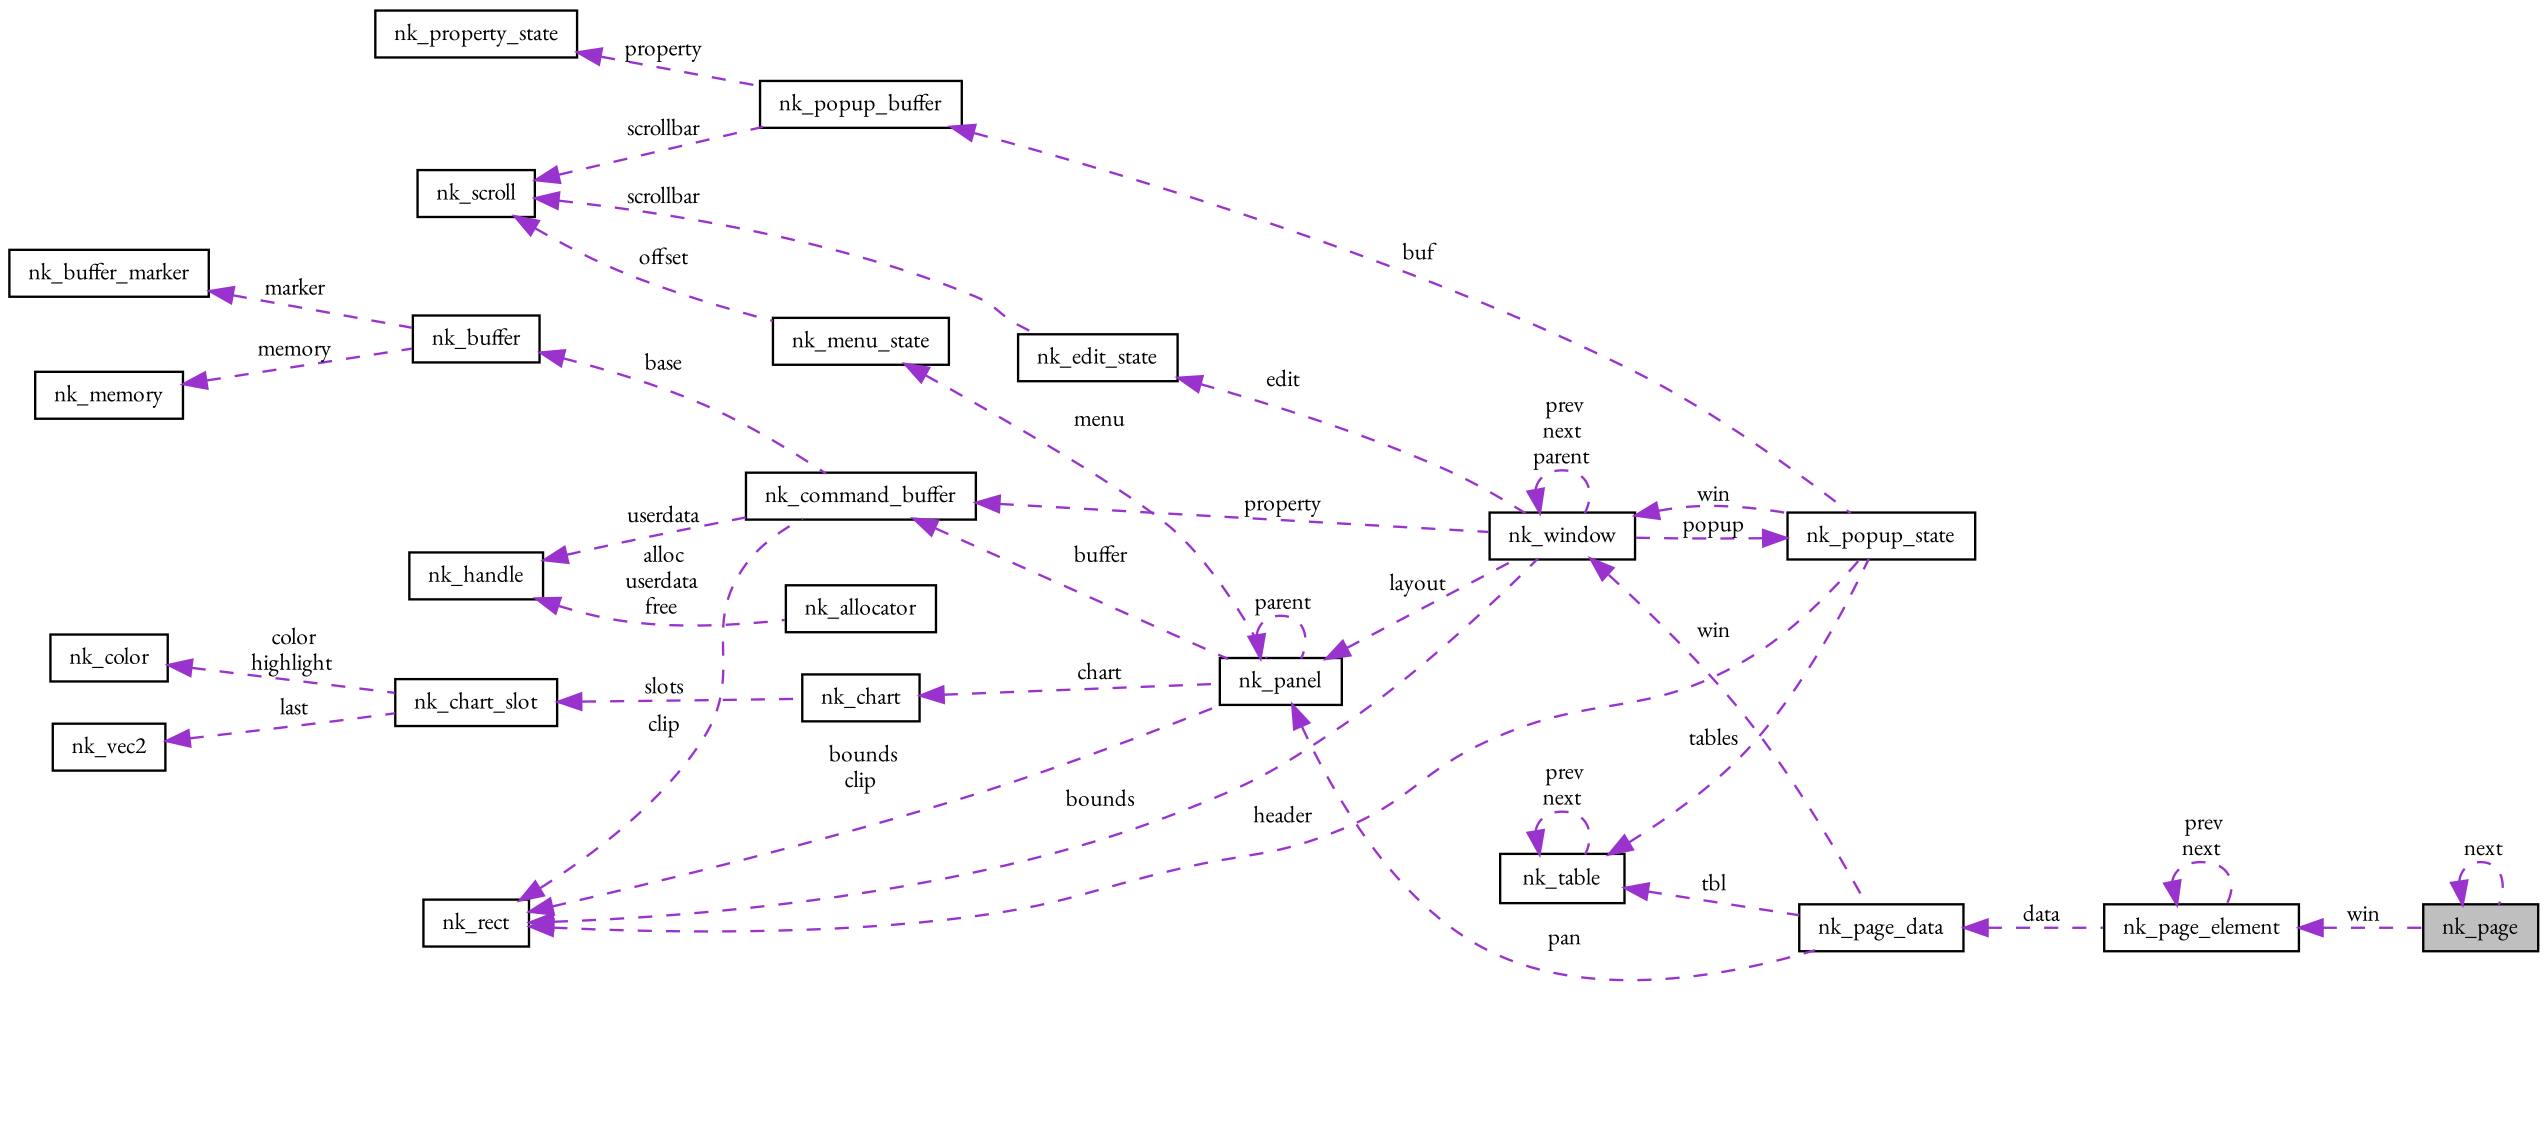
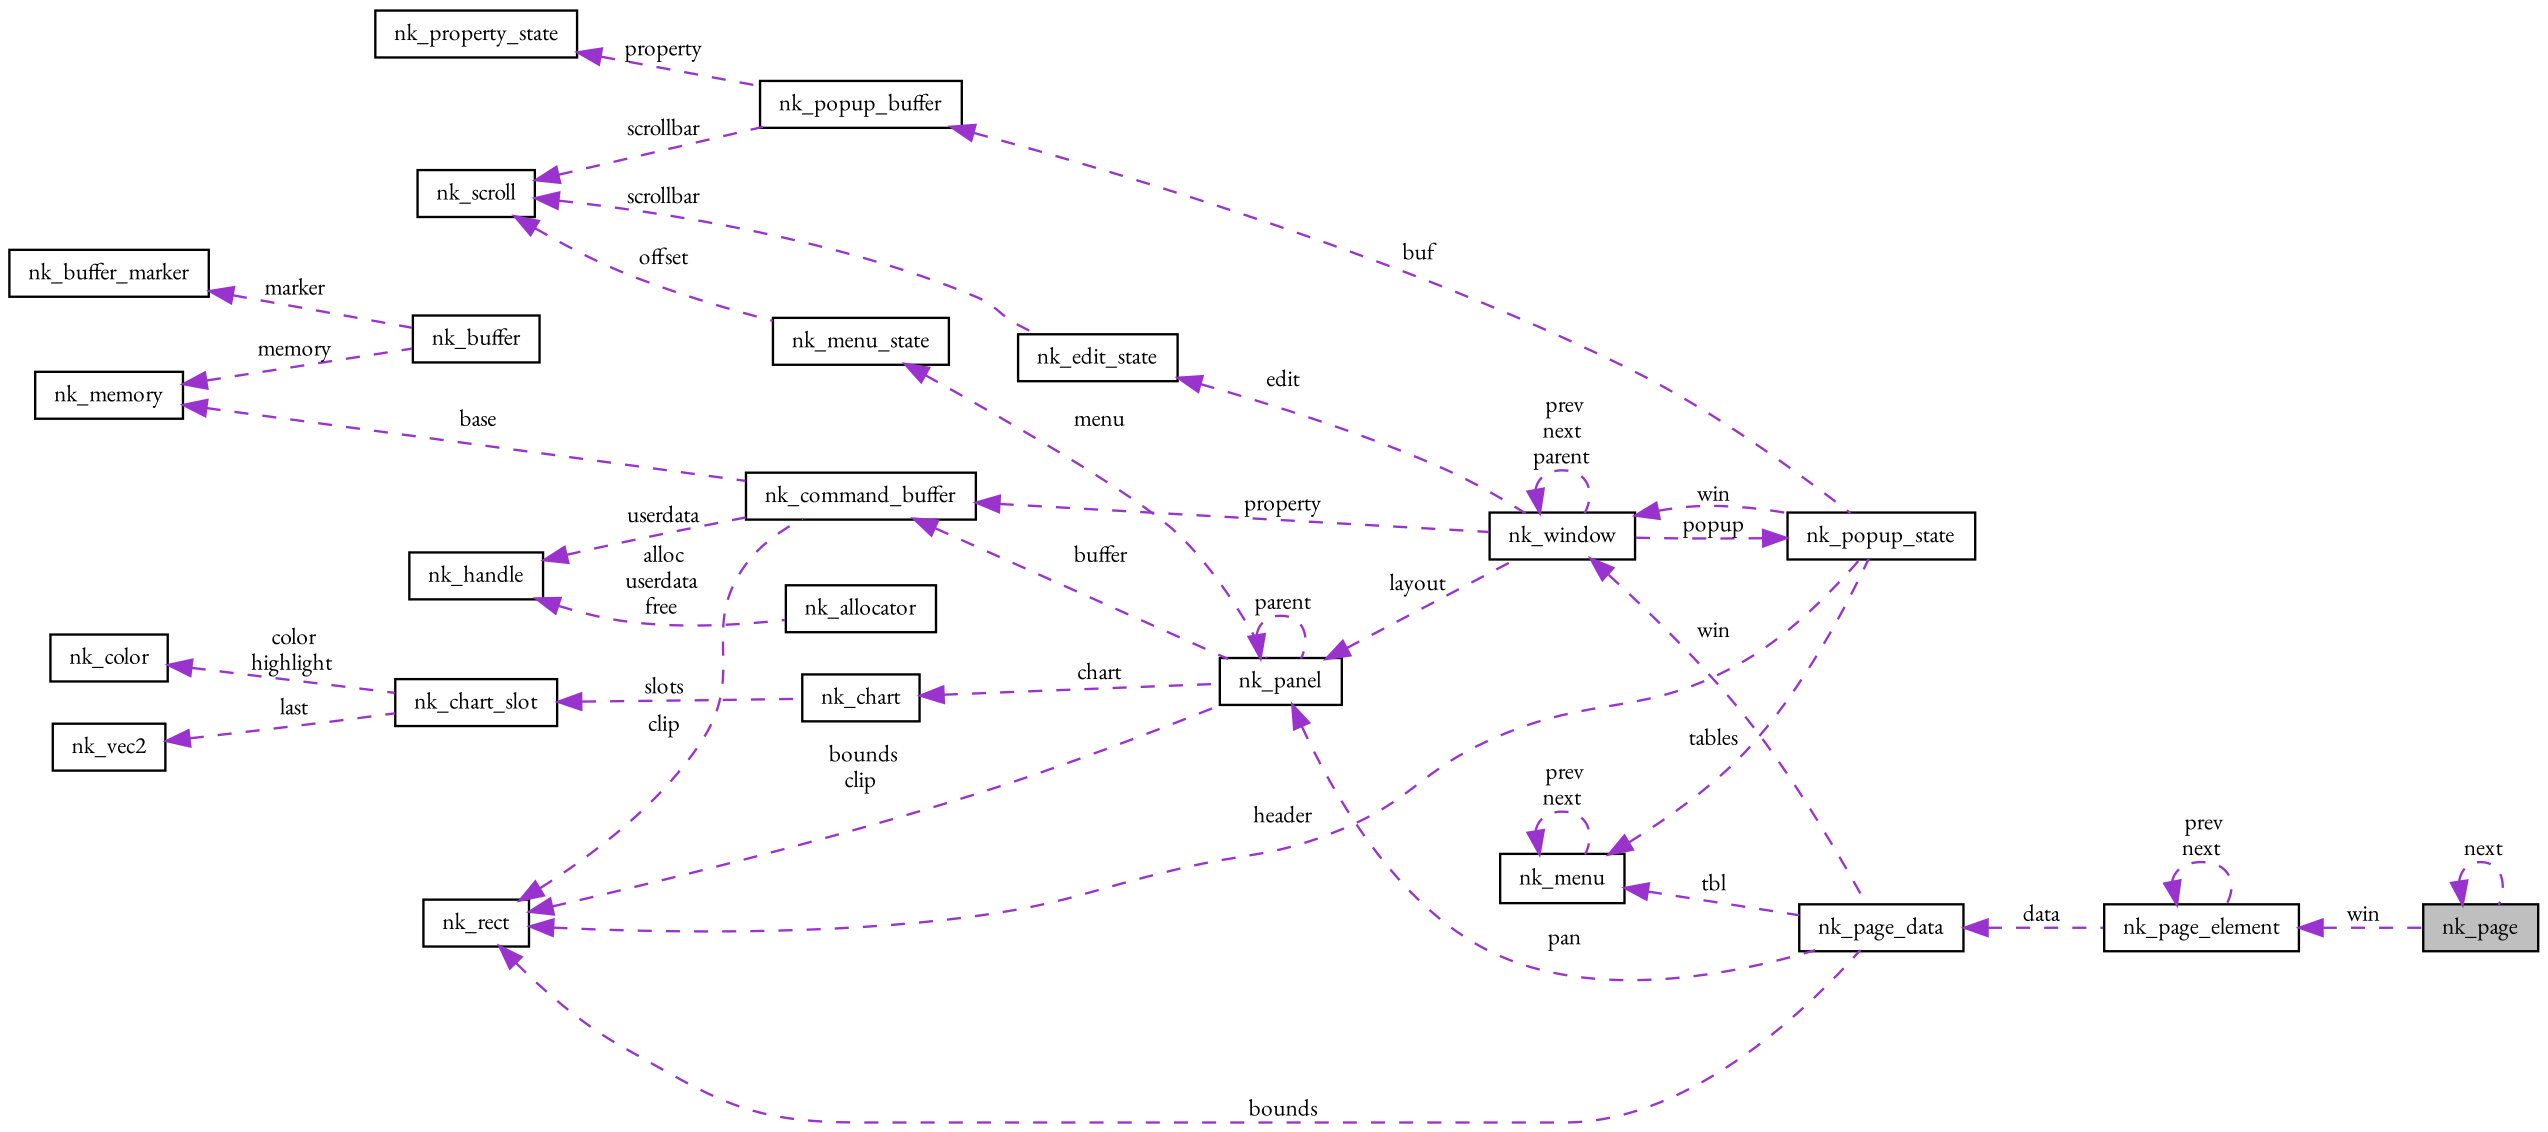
  digraph {
    fontname="EB Garamond"
    rankdir=LR
    node [color=black fillcolor=white fontname="EB Garamond" fontsize=10 shape=record style=filled]
    edge [color=darkorchid3 dir=back fontname="EB Garamond" fontsize=10 labelfontname=Helvetica labelfontsize=10 style=dashed]
    n1 [fillcolor=grey75 fontcolor=black height=0.2 label=nk_page width=0.4]
    n2 [height=0.2 label=nk_page_element width=0.4]
    n3 [height=0.2 label=nk_page_data width=0.4]
    n4 [height=0.2 label=nk_window width=0.4]
    n5 [height=0.2 label=nk_popup_state width=0.4]
    n6 [height=0.2 label=nk_command_buffer width=0.4]
    n7 [height=0.2 label=nk_panel width=0.4]
    n8 [height=0.2 label=nk_rect width=0.4]
    n9 [height=0.2 label=nk_buffer width=0.4]
    n10 [height=0.2 label=nk_allocator width=0.4]
    n11 [height=0.2 label=nk_handle width=0.4]
    n12 [height=0.2 label=nk_buffer_marker width=0.4]
    n13 [height=0.2 label=nk_memory width=0.4]
    n14 [height=0.2 label=nk_scroll width=0.4]
    n15 [height=0.2 label=nk_menu_state width=0.4]
    n16 [height=0.2 label=nk_edit_state width=0.4]
    n17 [height=0.2 label=nk_popup_buffer width=0.4]
    n18 [height=0.2 label=nk_property_state width=0.4]
    n19 [height=0.2 label=nk_chart width=0.4]
    n20 [height=0.2 label=nk_chart_slot width=0.4]
    n21 [height=0.2 label=nk_color width=0.4]
    n22 [height=0.2 label=nk_vec2 width=0.4]
-   n23 [height=0.2 label=nk_table width=0.4]
+   n23 [height=0.2 label=nk_menu width=0.4]
    n1 -> n1 [label=" next"]
    n2 -> n1 [label=" win"]
    n2 -> n2 [label=" prev\nnext"]
    n3 -> n2 [label=" data"]
    n4 -> n3 [label=" win"]
    n4 -> n4 [label=" prev\nnext\nparent"]
    n4 -> n5 [label=" win"]
    n5 -> n4 [label=" popup"]
    n6 -> n4 [label=" property"]
    n6 -> n7 [label=" buffer"]
    n7 -> n3 [label=" pan"]
    n7 -> n4 [label=" layout"]
    n7 -> n7 [label=" parent"]
-   n8 -> n4 [label=" bounds"]
+   n8 -> n3 [label=" bounds"]
    n8 -> n5 [label=" header"]
    n8 -> n6 [label=" clip"]
    n8 -> n7 [label=" bounds\nclip"]
-   n9 -> n6 [label=" base"]
+   n13 -> n6 [label=" base"]
    n11 -> n6 [label=" userdata"]
    n11 -> n10 [label=" alloc\nuserdata\nfree"]
    n12 -> n9 [label=" marker"]
    n13 -> n9 [label=" memory"]
    n14 -> n15 [label=" offset"]
    n14 -> n16 [label=" scrollbar"]
    n14 -> n17 [label=" scrollbar"]
    n15 -> n7 [label=" menu"]
    n16 -> n4 [label=" edit"]
    n17 -> n5 [label=" buf"]
    n18 -> n17 [label=" property"]
    n19 -> n7 [label=" chart"]
    n20 -> n19 [label=" slots"]
    n21 -> n20 [label=" color\nhighlight"]
    n22 -> n20 [label=" last"]
    n23 -> n3 [label=" tbl"]
    n23 -> n5 [label=" tables"]
    n23 -> n23 [label=" prev\nnext"]
  }
